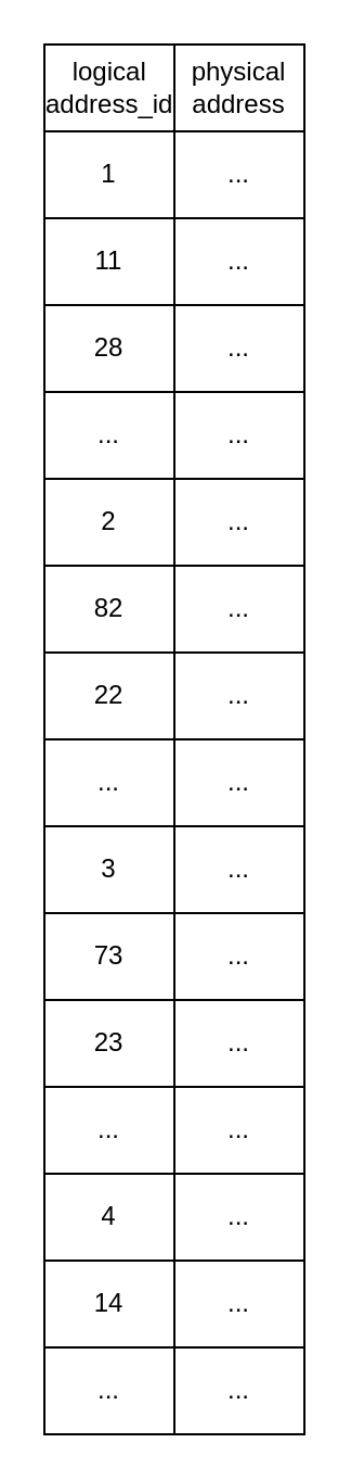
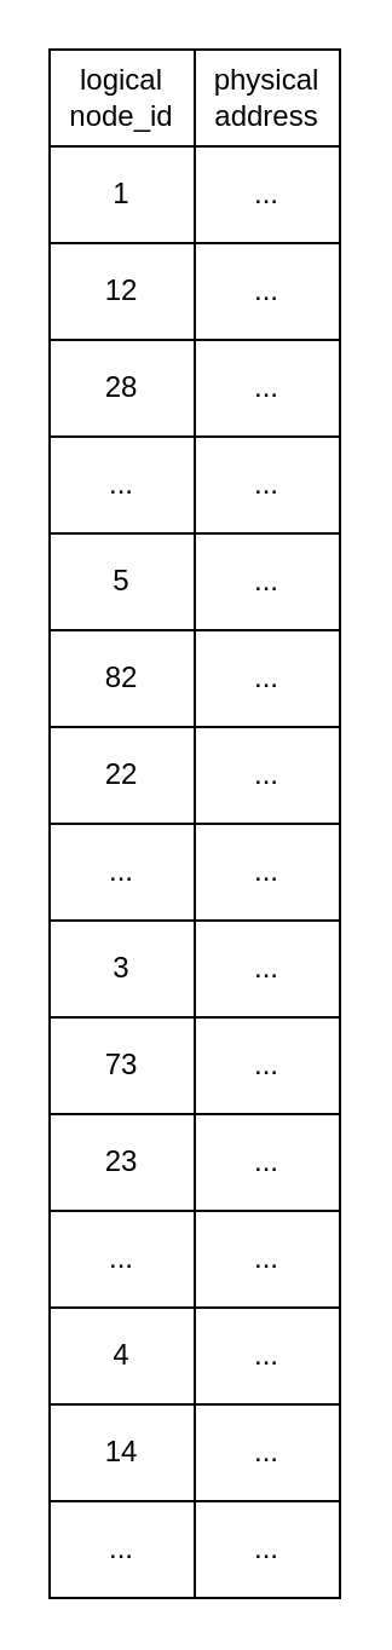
  <mxCell id="0" />
  <mxCell id="1" parent="0" />
  <mxCell id="2" value="" style="shape=table;startSize=0;container=1;collapsible=0;childLayout=tableLayout;" vertex="1" parent="1"><mxGeometry x="20" y="20" width="120" height="640" as="geometry" /></mxCell>
  <mxCell id="3" value="" style="shape=tableRow;horizontal=0;startSize=0;swimlaneHead=0;swimlaneBody=0;top=0;left=0;bottom=0;right=0;collapsible=0;dropTarget=0;fillColor=none;points=[[0,0.5],[1,0.5]];portConstraint=eastwest;" vertex="1" parent="2"><mxGeometry width="120" height="40" as="geometry" /></mxCell>
- <mxCell id="4" value="logical&lt;br&gt;address_id" style="shape=partialRectangle;html=1;whiteSpace=wrap;connectable=0;overflow=hidden;fillColor=none;top=0;left=0;bottom=0;right=0;pointerEvents=1;" vertex="1" parent="3"><mxGeometry width="60" height="40" as="geometry"><mxRectangle width="60" height="40" as="alternateBounds" /></mxGeometry></mxCell>
+ <mxCell id="4" value="logical&lt;br&gt;node_id" style="shape=partialRectangle;html=1;whiteSpace=wrap;connectable=0;overflow=hidden;fillColor=none;top=0;left=0;bottom=0;right=0;pointerEvents=1;" vertex="1" parent="3"><mxGeometry width="60" height="40" as="geometry"><mxRectangle width="60" height="40" as="alternateBounds" /></mxGeometry></mxCell>
  <mxCell id="5" value="physical&lt;br&gt;address" style="shape=partialRectangle;html=1;whiteSpace=wrap;connectable=0;overflow=hidden;fillColor=none;top=0;left=0;bottom=0;right=0;pointerEvents=1;" vertex="1" parent="3"><mxGeometry x="60" width="60" height="40" as="geometry"><mxRectangle width="60" height="40" as="alternateBounds" /></mxGeometry></mxCell>
  <mxCell id="6" value="" style="shape=tableRow;horizontal=0;startSize=0;swimlaneHead=0;swimlaneBody=0;top=0;left=0;bottom=0;right=0;collapsible=0;dropTarget=0;fillColor=none;points=[[0,0.5],[1,0.5]];portConstraint=eastwest;" vertex="1" parent="2"><mxGeometry y="40" width="120" height="40" as="geometry" /></mxCell>
  <mxCell id="7" value="1" style="shape=partialRectangle;html=1;whiteSpace=wrap;connectable=0;overflow=hidden;fillColor=none;top=0;left=0;bottom=0;right=0;pointerEvents=1;" vertex="1" parent="6"><mxGeometry width="60" height="40" as="geometry"><mxRectangle width="60" height="40" as="alternateBounds" /></mxGeometry></mxCell>
  <mxCell id="8" value="..." style="shape=partialRectangle;html=1;whiteSpace=wrap;connectable=0;overflow=hidden;fillColor=none;top=0;left=0;bottom=0;right=0;pointerEvents=1;" vertex="1" parent="6"><mxGeometry x="60" width="60" height="40" as="geometry"><mxRectangle width="60" height="40" as="alternateBounds" /></mxGeometry></mxCell>
  <mxCell id="9" value="" style="shape=tableRow;horizontal=0;startSize=0;swimlaneHead=0;swimlaneBody=0;top=0;left=0;bottom=0;right=0;collapsible=0;dropTarget=0;fillColor=none;points=[[0,0.5],[1,0.5]];portConstraint=eastwest;" vertex="1" parent="2"><mxGeometry y="80" width="120" height="40" as="geometry" /></mxCell>
- <mxCell id="10" value="11" style="shape=partialRectangle;html=1;whiteSpace=wrap;connectable=0;overflow=hidden;fillColor=none;top=0;left=0;bottom=0;right=0;pointerEvents=1;" vertex="1" parent="9"><mxGeometry width="60" height="40" as="geometry"><mxRectangle width="60" height="40" as="alternateBounds" /></mxGeometry></mxCell>
+ <mxCell id="10" value="12" style="shape=partialRectangle;html=1;whiteSpace=wrap;connectable=0;overflow=hidden;fillColor=none;top=0;left=0;bottom=0;right=0;pointerEvents=1;" vertex="1" parent="9"><mxGeometry width="60" height="40" as="geometry"><mxRectangle width="60" height="40" as="alternateBounds" /></mxGeometry></mxCell>
  <mxCell id="11" value="..." style="shape=partialRectangle;html=1;whiteSpace=wrap;connectable=0;overflow=hidden;fillColor=none;top=0;left=0;bottom=0;right=0;pointerEvents=1;" vertex="1" parent="9"><mxGeometry x="60" width="60" height="40" as="geometry"><mxRectangle width="60" height="40" as="alternateBounds" /></mxGeometry></mxCell>
  <mxCell id="12" value="" style="shape=tableRow;horizontal=0;startSize=0;swimlaneHead=0;swimlaneBody=0;top=0;left=0;bottom=0;right=0;collapsible=0;dropTarget=0;fillColor=none;points=[[0,0.5],[1,0.5]];portConstraint=eastwest;" vertex="1" parent="2"><mxGeometry y="120" width="120" height="40" as="geometry" /></mxCell>
  <mxCell id="13" value="28" style="shape=partialRectangle;html=1;whiteSpace=wrap;connectable=0;overflow=hidden;fillColor=none;top=0;left=0;bottom=0;right=0;pointerEvents=1;" vertex="1" parent="12"><mxGeometry width="60" height="40" as="geometry"><mxRectangle width="60" height="40" as="alternateBounds" /></mxGeometry></mxCell>
  <mxCell id="14" value="..." style="shape=partialRectangle;html=1;whiteSpace=wrap;connectable=0;overflow=hidden;fillColor=none;top=0;left=0;bottom=0;right=0;pointerEvents=1;" vertex="1" parent="12"><mxGeometry x="60" width="60" height="40" as="geometry"><mxRectangle width="60" height="40" as="alternateBounds" /></mxGeometry></mxCell>
  <mxCell id="15" value="" style="shape=tableRow;horizontal=0;startSize=0;swimlaneHead=0;swimlaneBody=0;top=0;left=0;bottom=0;right=0;collapsible=0;dropTarget=0;fillColor=none;points=[[0,0.5],[1,0.5]];portConstraint=eastwest;" vertex="1" parent="2"><mxGeometry y="160" width="120" height="40" as="geometry" /></mxCell>
  <mxCell id="16" value="..." style="shape=partialRectangle;html=1;whiteSpace=wrap;connectable=0;overflow=hidden;fillColor=none;top=0;left=0;bottom=0;right=0;pointerEvents=1;" vertex="1" parent="15"><mxGeometry width="60" height="40" as="geometry"><mxRectangle width="60" height="40" as="alternateBounds" /></mxGeometry></mxCell>
  <mxCell id="17" value="..." style="shape=partialRectangle;html=1;whiteSpace=wrap;connectable=0;overflow=hidden;fillColor=none;top=0;left=0;bottom=0;right=0;pointerEvents=1;" vertex="1" parent="15"><mxGeometry x="60" width="60" height="40" as="geometry"><mxRectangle width="60" height="40" as="alternateBounds" /></mxGeometry></mxCell>
  <mxCell id="18" value="" style="shape=tableRow;horizontal=0;startSize=0;swimlaneHead=0;swimlaneBody=0;top=0;left=0;bottom=0;right=0;collapsible=0;dropTarget=0;fillColor=none;points=[[0,0.5],[1,0.5]];portConstraint=eastwest;" vertex="1" parent="2"><mxGeometry y="200" width="120" height="40" as="geometry" /></mxCell>
- <mxCell id="19" value="2" style="shape=partialRectangle;html=1;whiteSpace=wrap;connectable=0;overflow=hidden;fillColor=none;top=0;left=0;bottom=0;right=0;pointerEvents=1;" vertex="1" parent="18"><mxGeometry width="60" height="40" as="geometry"><mxRectangle width="60" height="40" as="alternateBounds" /></mxGeometry></mxCell>
+ <mxCell id="19" value="5" style="shape=partialRectangle;html=1;whiteSpace=wrap;connectable=0;overflow=hidden;fillColor=none;top=0;left=0;bottom=0;right=0;pointerEvents=1;" vertex="1" parent="18"><mxGeometry width="60" height="40" as="geometry"><mxRectangle width="60" height="40" as="alternateBounds" /></mxGeometry></mxCell>
  <mxCell id="20" value="..." style="shape=partialRectangle;html=1;whiteSpace=wrap;connectable=0;overflow=hidden;fillColor=none;top=0;left=0;bottom=0;right=0;pointerEvents=1;" vertex="1" parent="18"><mxGeometry x="60" width="60" height="40" as="geometry"><mxRectangle width="60" height="40" as="alternateBounds" /></mxGeometry></mxCell>
  <mxCell id="21" value="" style="shape=tableRow;horizontal=0;startSize=0;swimlaneHead=0;swimlaneBody=0;top=0;left=0;bottom=0;right=0;collapsible=0;dropTarget=0;fillColor=none;points=[[0,0.5],[1,0.5]];portConstraint=eastwest;" vertex="1" parent="2"><mxGeometry y="240" width="120" height="40" as="geometry" /></mxCell>
  <mxCell id="22" value="82" style="shape=partialRectangle;html=1;whiteSpace=wrap;connectable=0;overflow=hidden;fillColor=none;top=0;left=0;bottom=0;right=0;pointerEvents=1;" vertex="1" parent="21"><mxGeometry width="60" height="40" as="geometry"><mxRectangle width="60" height="40" as="alternateBounds" /></mxGeometry></mxCell>
  <mxCell id="23" value="..." style="shape=partialRectangle;html=1;whiteSpace=wrap;connectable=0;overflow=hidden;fillColor=none;top=0;left=0;bottom=0;right=0;pointerEvents=1;" vertex="1" parent="21"><mxGeometry x="60" width="60" height="40" as="geometry"><mxRectangle width="60" height="40" as="alternateBounds" /></mxGeometry></mxCell>
  <mxCell id="24" value="" style="shape=tableRow;horizontal=0;startSize=0;swimlaneHead=0;swimlaneBody=0;top=0;left=0;bottom=0;right=0;collapsible=0;dropTarget=0;fillColor=none;points=[[0,0.5],[1,0.5]];portConstraint=eastwest;" vertex="1" parent="2"><mxGeometry y="280" width="120" height="40" as="geometry" /></mxCell>
  <mxCell id="25" value="22" style="shape=partialRectangle;html=1;whiteSpace=wrap;connectable=0;overflow=hidden;fillColor=none;top=0;left=0;bottom=0;right=0;pointerEvents=1;" vertex="1" parent="24"><mxGeometry width="60" height="40" as="geometry"><mxRectangle width="60" height="40" as="alternateBounds" /></mxGeometry></mxCell>
  <mxCell id="26" value="..." style="shape=partialRectangle;html=1;whiteSpace=wrap;connectable=0;overflow=hidden;fillColor=none;top=0;left=0;bottom=0;right=0;pointerEvents=1;" vertex="1" parent="24"><mxGeometry x="60" width="60" height="40" as="geometry"><mxRectangle width="60" height="40" as="alternateBounds" /></mxGeometry></mxCell>
  <mxCell id="27" value="" style="shape=tableRow;horizontal=0;startSize=0;swimlaneHead=0;swimlaneBody=0;top=0;left=0;bottom=0;right=0;collapsible=0;dropTarget=0;fillColor=none;points=[[0,0.5],[1,0.5]];portConstraint=eastwest;" vertex="1" parent="2"><mxGeometry y="320" width="120" height="40" as="geometry" /></mxCell>
  <mxCell id="28" value="..." style="shape=partialRectangle;html=1;whiteSpace=wrap;connectable=0;overflow=hidden;fillColor=none;top=0;left=0;bottom=0;right=0;pointerEvents=1;" vertex="1" parent="27"><mxGeometry width="60" height="40" as="geometry"><mxRectangle width="60" height="40" as="alternateBounds" /></mxGeometry></mxCell>
  <mxCell id="29" value="..." style="shape=partialRectangle;html=1;whiteSpace=wrap;connectable=0;overflow=hidden;fillColor=none;top=0;left=0;bottom=0;right=0;pointerEvents=1;" vertex="1" parent="27"><mxGeometry x="60" width="60" height="40" as="geometry"><mxRectangle width="60" height="40" as="alternateBounds" /></mxGeometry></mxCell>
  <mxCell id="30" value="" style="shape=tableRow;horizontal=0;startSize=0;swimlaneHead=0;swimlaneBody=0;top=0;left=0;bottom=0;right=0;collapsible=0;dropTarget=0;fillColor=none;points=[[0,0.5],[1,0.5]];portConstraint=eastwest;" vertex="1" parent="2"><mxGeometry y="360" width="120" height="40" as="geometry" /></mxCell>
  <mxCell id="31" value="3" style="shape=partialRectangle;html=1;whiteSpace=wrap;connectable=0;overflow=hidden;fillColor=none;top=0;left=0;bottom=0;right=0;pointerEvents=1;" vertex="1" parent="30"><mxGeometry width="60" height="40" as="geometry"><mxRectangle width="60" height="40" as="alternateBounds" /></mxGeometry></mxCell>
  <mxCell id="32" value="..." style="shape=partialRectangle;html=1;whiteSpace=wrap;connectable=0;overflow=hidden;fillColor=none;top=0;left=0;bottom=0;right=0;pointerEvents=1;" vertex="1" parent="30"><mxGeometry x="60" width="60" height="40" as="geometry"><mxRectangle width="60" height="40" as="alternateBounds" /></mxGeometry></mxCell>
  <mxCell id="33" value="" style="shape=tableRow;horizontal=0;startSize=0;swimlaneHead=0;swimlaneBody=0;top=0;left=0;bottom=0;right=0;collapsible=0;dropTarget=0;fillColor=none;points=[[0,0.5],[1,0.5]];portConstraint=eastwest;" vertex="1" parent="2"><mxGeometry y="400" width="120" height="40" as="geometry" /></mxCell>
  <mxCell id="34" value="73" style="shape=partialRectangle;html=1;whiteSpace=wrap;connectable=0;overflow=hidden;fillColor=none;top=0;left=0;bottom=0;right=0;pointerEvents=1;" vertex="1" parent="33"><mxGeometry width="60" height="40" as="geometry"><mxRectangle width="60" height="40" as="alternateBounds" /></mxGeometry></mxCell>
  <mxCell id="35" value="..." style="shape=partialRectangle;html=1;whiteSpace=wrap;connectable=0;overflow=hidden;fillColor=none;top=0;left=0;bottom=0;right=0;pointerEvents=1;" vertex="1" parent="33"><mxGeometry x="60" width="60" height="40" as="geometry"><mxRectangle width="60" height="40" as="alternateBounds" /></mxGeometry></mxCell>
  <mxCell id="36" value="" style="shape=tableRow;horizontal=0;startSize=0;swimlaneHead=0;swimlaneBody=0;top=0;left=0;bottom=0;right=0;collapsible=0;dropTarget=0;fillColor=none;points=[[0,0.5],[1,0.5]];portConstraint=eastwest;" vertex="1" parent="2"><mxGeometry y="440" width="120" height="40" as="geometry" /></mxCell>
  <mxCell id="37" value="23" style="shape=partialRectangle;html=1;whiteSpace=wrap;connectable=0;overflow=hidden;fillColor=none;top=0;left=0;bottom=0;right=0;pointerEvents=1;" vertex="1" parent="36"><mxGeometry width="60" height="40" as="geometry"><mxRectangle width="60" height="40" as="alternateBounds" /></mxGeometry></mxCell>
  <mxCell id="38" value="..." style="shape=partialRectangle;html=1;whiteSpace=wrap;connectable=0;overflow=hidden;fillColor=none;top=0;left=0;bottom=0;right=0;pointerEvents=1;" vertex="1" parent="36"><mxGeometry x="60" width="60" height="40" as="geometry"><mxRectangle width="60" height="40" as="alternateBounds" /></mxGeometry></mxCell>
  <mxCell id="39" value="" style="shape=tableRow;horizontal=0;startSize=0;swimlaneHead=0;swimlaneBody=0;top=0;left=0;bottom=0;right=0;collapsible=0;dropTarget=0;fillColor=none;points=[[0,0.5],[1,0.5]];portConstraint=eastwest;" vertex="1" parent="2"><mxGeometry y="480" width="120" height="40" as="geometry" /></mxCell>
  <mxCell id="40" value="..." style="shape=partialRectangle;html=1;whiteSpace=wrap;connectable=0;overflow=hidden;fillColor=none;top=0;left=0;bottom=0;right=0;pointerEvents=1;" vertex="1" parent="39"><mxGeometry width="60" height="40" as="geometry"><mxRectangle width="60" height="40" as="alternateBounds" /></mxGeometry></mxCell>
  <mxCell id="41" value="..." style="shape=partialRectangle;html=1;whiteSpace=wrap;connectable=0;overflow=hidden;fillColor=none;top=0;left=0;bottom=0;right=0;pointerEvents=1;" vertex="1" parent="39"><mxGeometry x="60" width="60" height="40" as="geometry"><mxRectangle width="60" height="40" as="alternateBounds" /></mxGeometry></mxCell>
  <mxCell id="42" value="" style="shape=tableRow;horizontal=0;startSize=0;swimlaneHead=0;swimlaneBody=0;top=0;left=0;bottom=0;right=0;collapsible=0;dropTarget=0;fillColor=none;points=[[0,0.5],[1,0.5]];portConstraint=eastwest;" vertex="1" parent="2"><mxGeometry y="520" width="120" height="40" as="geometry" /></mxCell>
  <mxCell id="43" value="4" style="shape=partialRectangle;html=1;whiteSpace=wrap;connectable=0;overflow=hidden;fillColor=none;top=0;left=0;bottom=0;right=0;pointerEvents=1;" vertex="1" parent="42"><mxGeometry width="60" height="40" as="geometry"><mxRectangle width="60" height="40" as="alternateBounds" /></mxGeometry></mxCell>
  <mxCell id="44" value="..." style="shape=partialRectangle;html=1;whiteSpace=wrap;connectable=0;overflow=hidden;fillColor=none;top=0;left=0;bottom=0;right=0;pointerEvents=1;" vertex="1" parent="42"><mxGeometry x="60" width="60" height="40" as="geometry"><mxRectangle width="60" height="40" as="alternateBounds" /></mxGeometry></mxCell>
  <mxCell id="45" value="" style="shape=tableRow;horizontal=0;startSize=0;swimlaneHead=0;swimlaneBody=0;top=0;left=0;bottom=0;right=0;collapsible=0;dropTarget=0;fillColor=none;points=[[0,0.5],[1,0.5]];portConstraint=eastwest;" vertex="1" parent="2"><mxGeometry y="560" width="120" height="40" as="geometry" /></mxCell>
  <mxCell id="46" value="14" style="shape=partialRectangle;html=1;whiteSpace=wrap;connectable=0;overflow=hidden;fillColor=none;top=0;left=0;bottom=0;right=0;pointerEvents=1;" vertex="1" parent="45"><mxGeometry width="60" height="40" as="geometry"><mxRectangle width="60" height="40" as="alternateBounds" /></mxGeometry></mxCell>
  <mxCell id="47" value="..." style="shape=partialRectangle;html=1;whiteSpace=wrap;connectable=0;overflow=hidden;fillColor=none;top=0;left=0;bottom=0;right=0;pointerEvents=1;" vertex="1" parent="45"><mxGeometry x="60" width="60" height="40" as="geometry"><mxRectangle width="60" height="40" as="alternateBounds" /></mxGeometry></mxCell>
  <mxCell id="48" value="" style="shape=tableRow;horizontal=0;startSize=0;swimlaneHead=0;swimlaneBody=0;top=0;left=0;bottom=0;right=0;collapsible=0;dropTarget=0;fillColor=none;points=[[0,0.5],[1,0.5]];portConstraint=eastwest;" vertex="1" parent="2"><mxGeometry y="600" width="120" height="40" as="geometry" /></mxCell>
  <mxCell id="49" value="..." style="shape=partialRectangle;html=1;whiteSpace=wrap;connectable=0;overflow=hidden;fillColor=none;top=0;left=0;bottom=0;right=0;pointerEvents=1;" vertex="1" parent="48"><mxGeometry width="60" height="40" as="geometry"><mxRectangle width="60" height="40" as="alternateBounds" /></mxGeometry></mxCell>
  <mxCell id="50" value="..." style="shape=partialRectangle;html=1;whiteSpace=wrap;connectable=0;overflow=hidden;fillColor=none;top=0;left=0;bottom=0;right=0;pointerEvents=1;" vertex="1" parent="48"><mxGeometry x="60" width="60" height="40" as="geometry"><mxRectangle width="60" height="40" as="alternateBounds" /></mxGeometry></mxCell>
